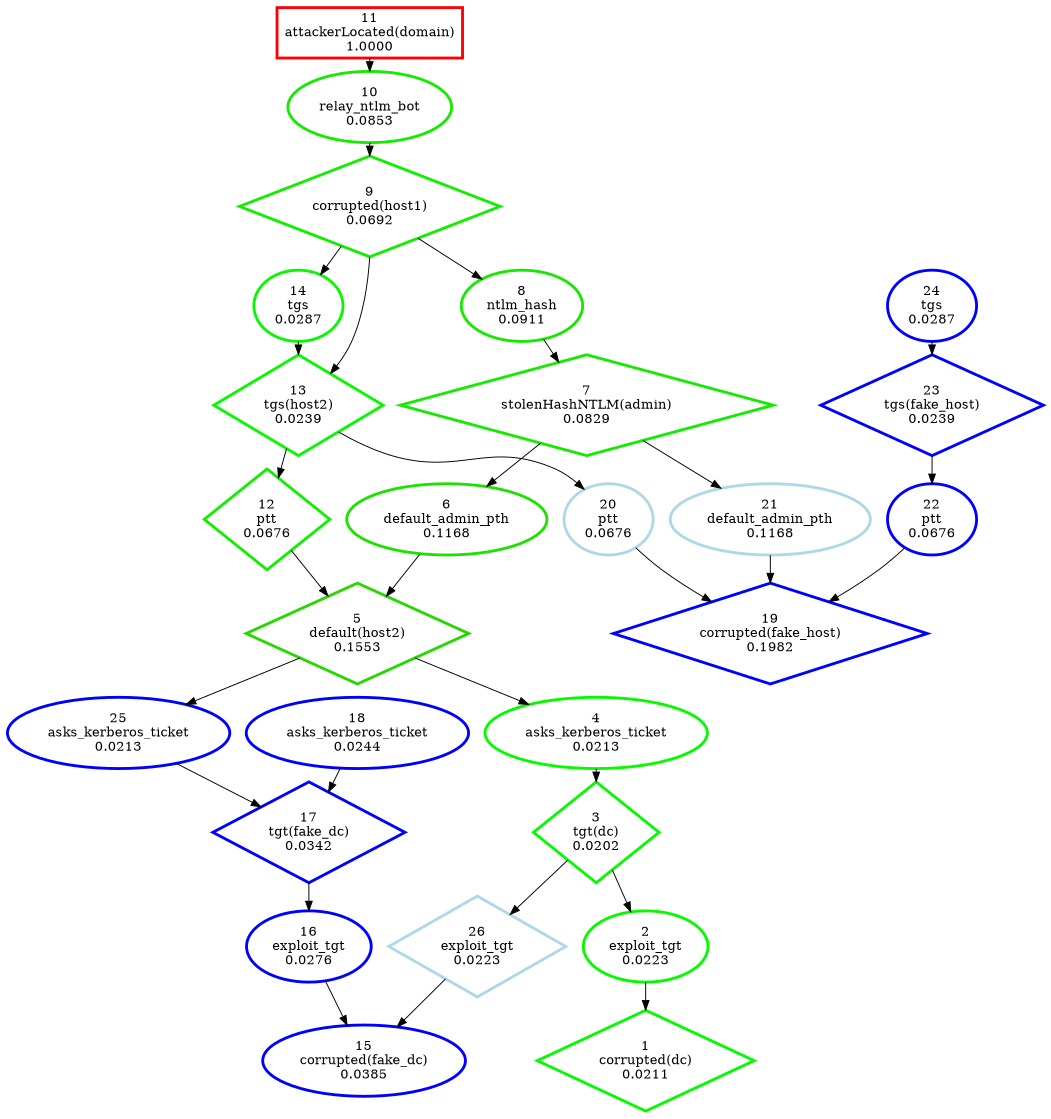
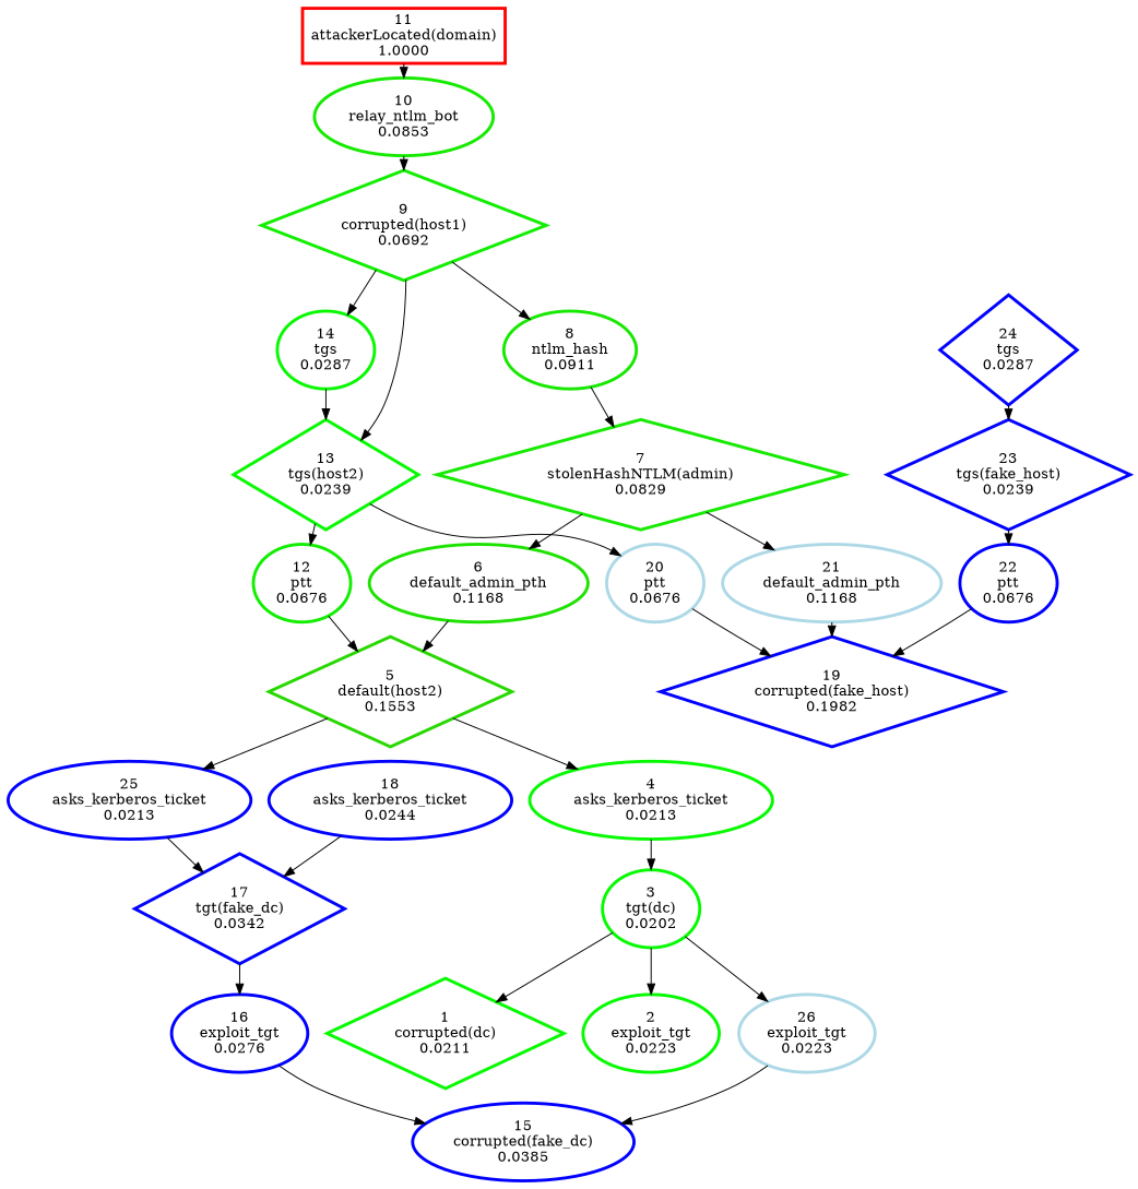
  digraph {
    ranksep=0.2
    node [color=blue penwidth=3 shape=ellipse]
    n1 [color="#05FA00" label="1\ncorrupted(dc)\n0.0211" shape=diamond]
    n2 [color="#05FA00" label="2\nexploit_tgt\n0.0223"]
-   n3 [color="#05FA00" label="3\ntgt(dc)\n0.0202" shape=diamond]
-   n4 [color=lightblue label="26\nexploit_tgt\n0.0223" shape=diamond]
+   n3 [color="#05FA00" label="3\ntgt(dc)\n0.0202"]
+   n4 [color=lightblue label="26\nexploit_tgt\n0.0223"]
    n5 [label="15\ncorrupted(fake_dc)\n0.0385"]
    n6 [color="#05FA00" label="4\nasks_kerberos_ticket\n0.0213"]
    n7 [color="#27D800" label="5\ndefault(host2)\n0.1553" shape=diamond]
    n8 [label="25\nasks_kerberos_ticket\n0.0213"]
    n9 [label="17\ntgt(fake_dc)\n0.0342" shape=diamond]
    n10 [color="#1DE200" label="6\ndefault_admin_pth\n0.1168"]
    n11 [color="#15EA00" label="7\nstolenHashNTLM(admin)\n0.0829" shape=diamond]
    n12 [color=lightblue label="21\ndefault_admin_pth\n0.1168"]
    n13 [label="19\ncorrupted(fake_host)\n0.1982" shape=diamond]
    n14 [color="#17E800" label="8\nntlm_hash\n0.0911"]
    n15 [color="#11EE00" label="9\ncorrupted(host1)\n0.0692" shape=diamond]
    n16 [color="#07F800" label="14\ntgs\n0.0287"]
    n17 [color="#06F900" label="13\ntgs(host2)\n0.0239" shape=diamond]
-   n18 [label="24\ntgs\n0.0287"]
+   n18 [label="24\ntgs\n0.0287" shape=diamond]
    n19 [label="23\ntgs(fake_host)\n0.0239" shape=diamond]
    n20 [color="#15EA00" label="10\nrelay_ntlm_bot\n0.0853"]
    n21 [color="#FE0100" label="11\nattackerLocated(domain)\n1.0000" shape=box]
-   n22 [color="#11EE00" label="12\nptt\n0.0676" shape=diamond]
+   n22 [color="#11EE00" label="12\nptt\n0.0676"]
    n23 [color=lightblue label="20\nptt\n0.0676"]
    n24 [label="16\nexploit_tgt\n0.0276"]
    n25 [label="18\nasks_kerberos_ticket\n0.0244"]
    n26 [label="22\nptt\n0.0676"]
-   n2 -> n1
+   n3 -> n1
    n3 -> n2
    n3 -> n4
    n4 -> n5
    n6 -> n3
    n7 -> n6
    n7 -> n8
    n8 -> n9
    n9 -> n24
    n10 -> n7
    n11 -> n10
    n11 -> n12
    n12 -> n13
    n14 -> n11
    n15 -> n14
    n15 -> n16
    n15 -> n17
    n16 -> n17
    n17 -> n22
    n17 -> n23
    n18 -> n19
    n19 -> n26
    n20 -> n15
    n21 -> n20
    n22 -> n7
    n23 -> n13
    n24 -> n5
    n25 -> n9
    n26 -> n13
  }
